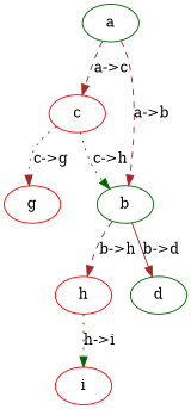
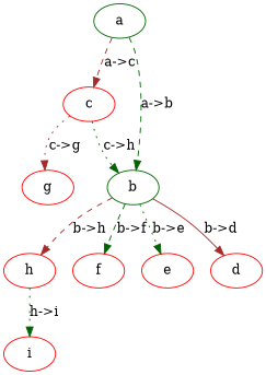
  digraph {
    node [color=red]
    edge [color=brown style=dashed]
    n1 [color=darkgreen label=a]
    n2 [label=c]
    n3 [color=darkgreen label=b]
    n4 [label=g]
    n5 [label=h]
-   n8 [color=darkgreen label=d]
+   n6 [label=f]
+   n7 [label=e]
+   n8 [label=d]
    n9 [label=i]
    n1 -> n2 [label="a->c"]
-   n1 -> n3 [label="a->b"]
+   n1 -> n3 [color=darkgreen label="a->b"]
    n2 -> n3 [color=darkgreen label="c->h" style=dotted]
    n2 -> n4 [label="c->g" style=dotted]
    n3 -> n5 [label="b->h"]
+   n3 -> n6 [color=darkgreen label="b->f"]
+   n3 -> n7 [color=darkgreen label="b->e" style=dotted]
    n3 -> n8 [label="b->d" style=solid]
    n5 -> n9 [color=darkgreen label="h->i" style=dotted]
  }
